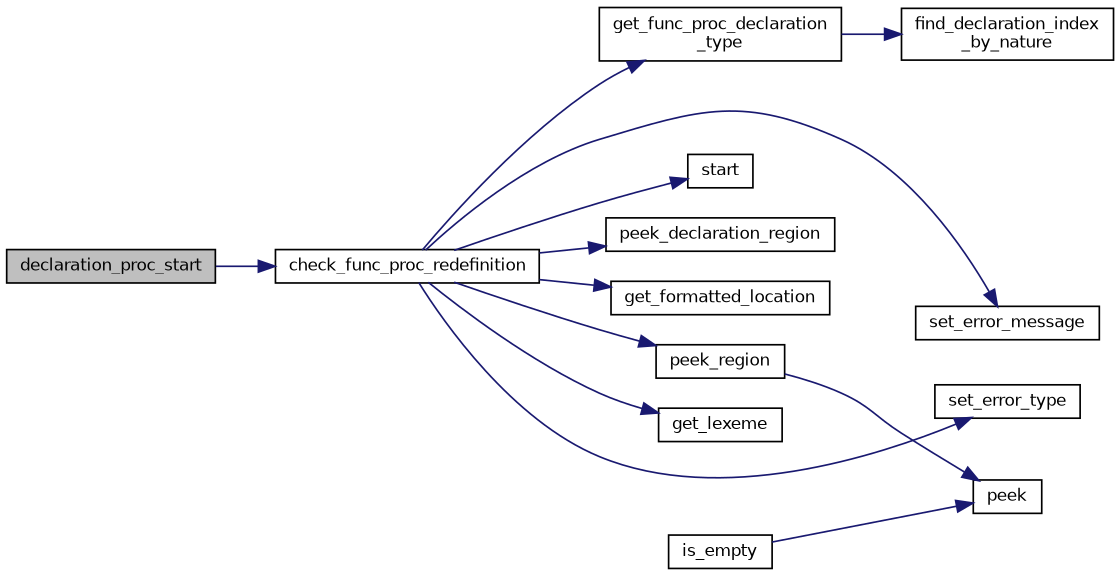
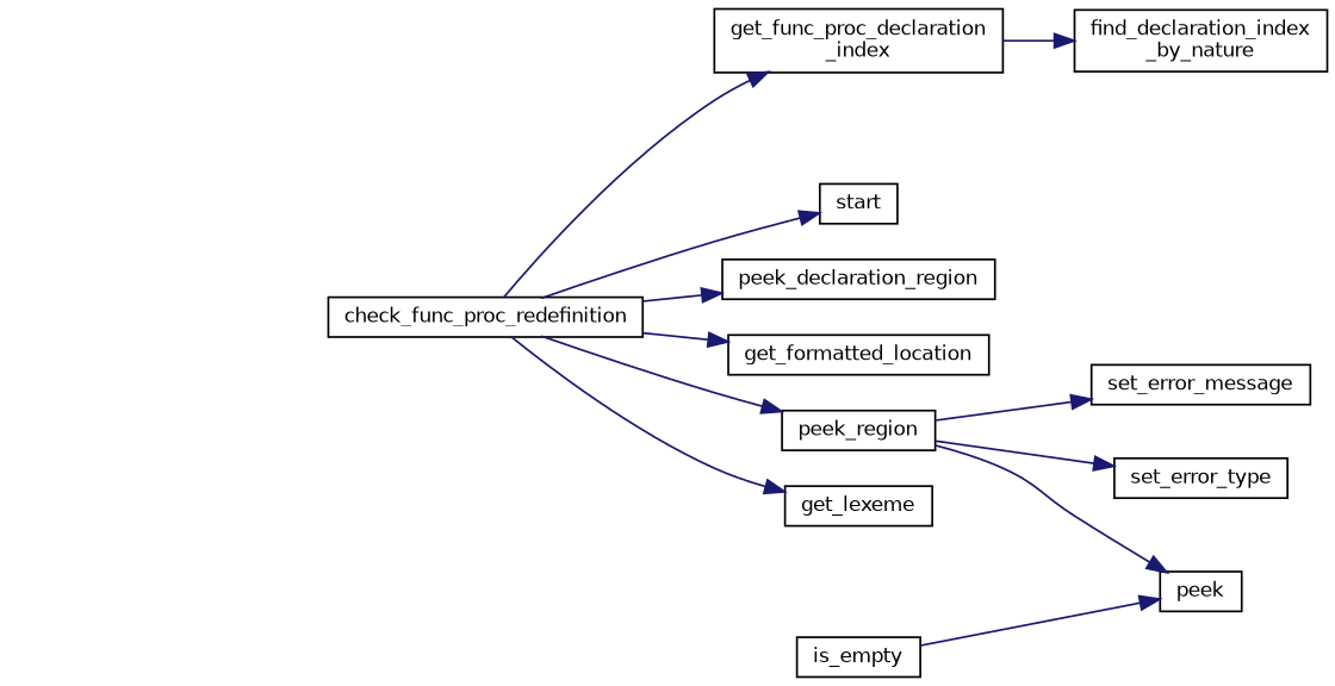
  digraph {
    rankdir=LR
    node [color=black fillcolor=white fontname=Helvetica fontsize=10 shape=record style=filled]
    edge [color=midnightblue fontname=Helvetica fontsize=10 labelfontname=Helvetica labelfontsize=10 style=solid]
-   n1 [fillcolor=grey75 fontcolor=black height=0.2 label=declaration_proc_start width=0.4]
    n2 [height=0.2 label=check_func_proc_redefinition width=0.4]
    n3 [height=0.2 label=peek_declaration_region width=0.4]
    n4 [height=0.2 label=get_formatted_location width=0.4]
-   n5 [height=0.2 label="get_func_proc_declaration\l_type" width=0.4]
+   n5 [height=0.2 label="get_func_proc_declaration\l_index" width=0.4]
    n6 [height=0.2 label=get_lexeme width=0.4]
    n7 [height=0.2 label=peek_region width=0.4]
    n8 [height=0.2 label=set_error_message width=0.4]
    n9 [height=0.2 label=set_error_type width=0.4]
    n10 [height=0.2 label=start width=0.4]
    n11 [height=0.2 label="find_declaration_index\l_by_nature" width=0.4]
    n12 [height=0.2 label=peek width=0.4]
    n13 [height=0.2 label=is_empty width=0.4]
-   n1 -> n2
    n2 -> n3
    n2 -> n4
    n2 -> n5
    n2 -> n6
    n2 -> n7
-   n2 -> n8
-   n2 -> n9
+   n7 -> n8
+   n7 -> n9
    n2 -> n10
    n5 -> n11
    n7 -> n12
    n13 -> n12
  }
